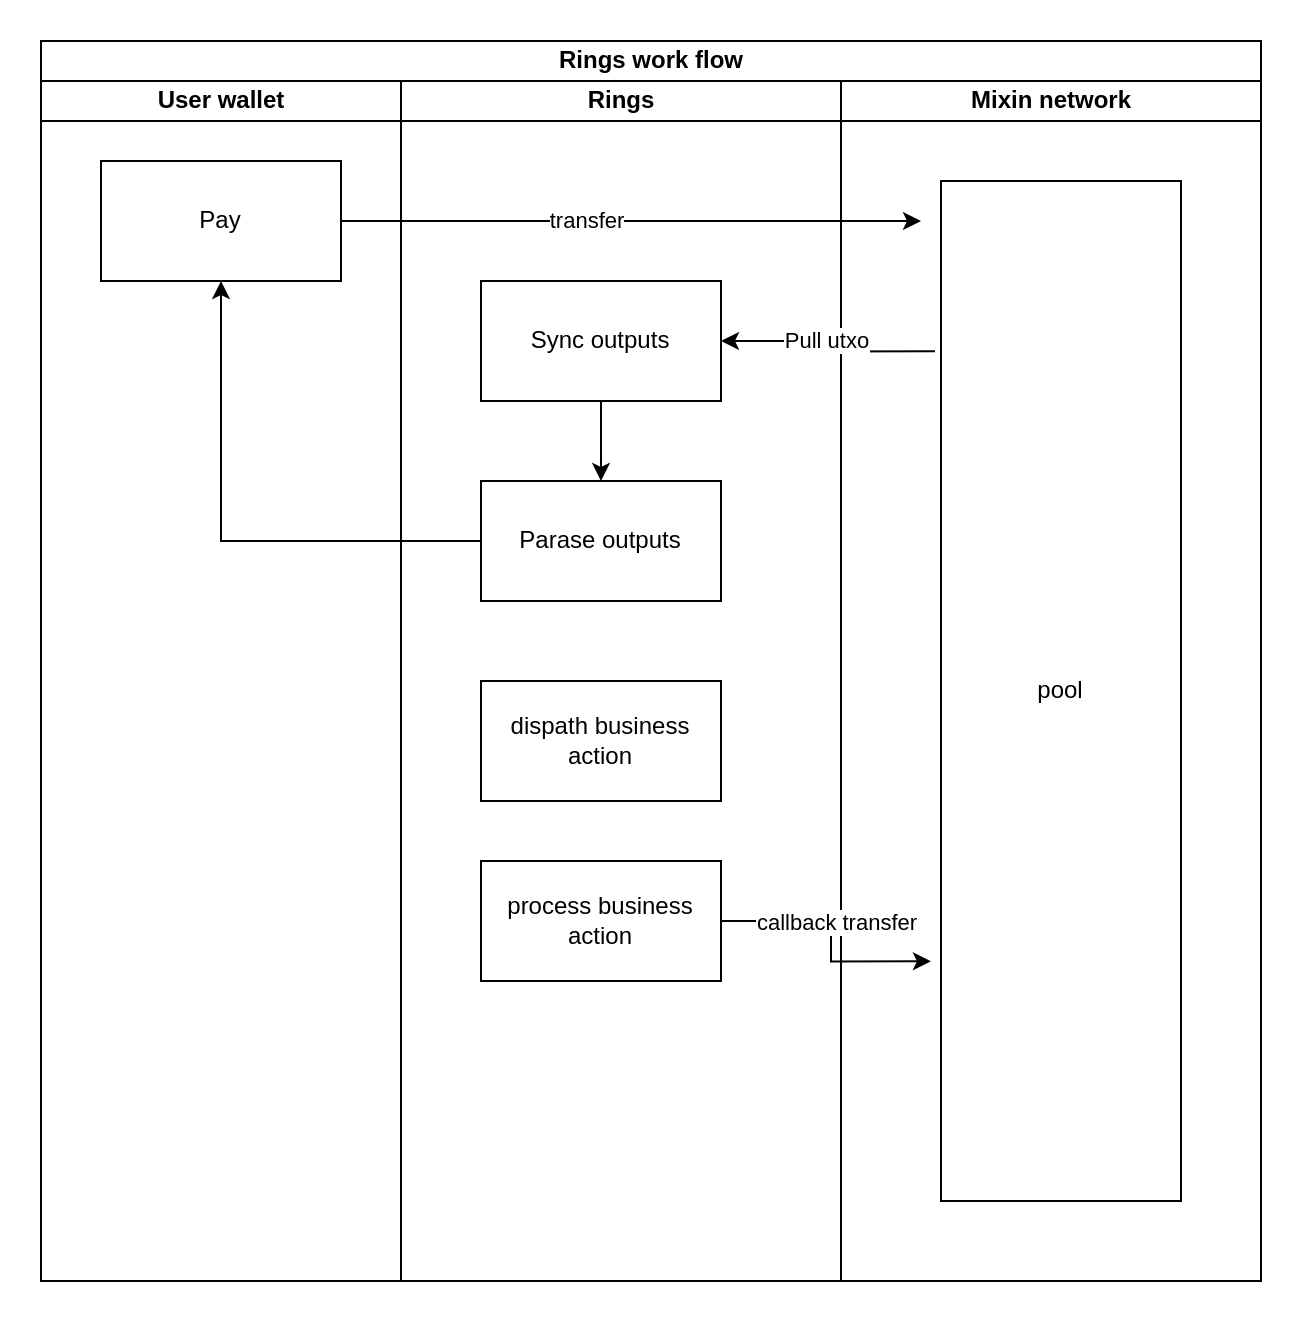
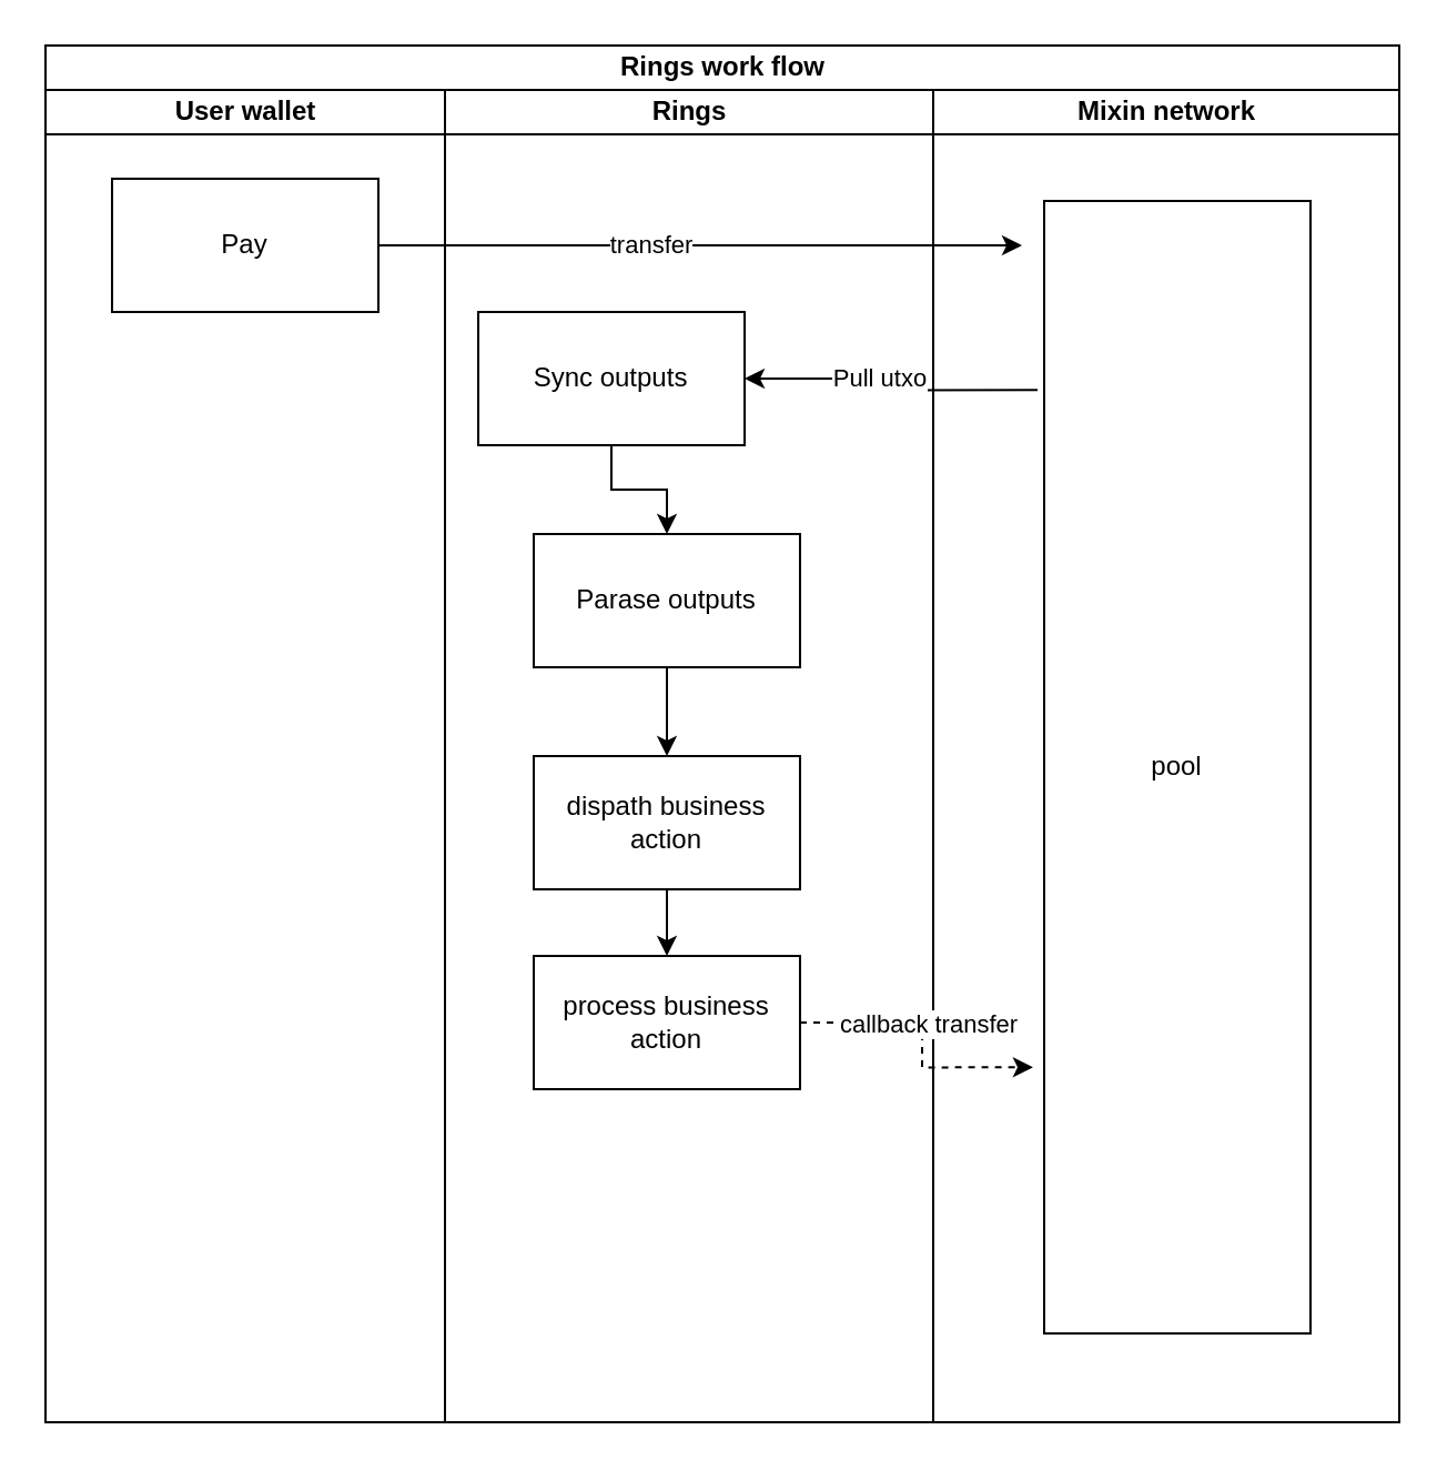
  <mxCell id="0" />
  <mxCell id="1" parent="0" />
  <mxCell id="2" value="Rings work flow" style="swimlane;html=1;childLayout=stackLayout;resizeParent=1;resizeParentMax=0;startSize=20;" parent="1" vertex="1"><mxGeometry x="20" y="20" width="610" height="620" as="geometry" /></mxCell>
  <mxCell id="3" value="User wallet" style="swimlane;html=1;startSize=20;" parent="2" vertex="1"><mxGeometry y="20" width="180" height="600" as="geometry" /></mxCell>
  <mxCell id="4" value="Pay" style="rounded=0;whiteSpace=wrap;html=1;" parent="3" vertex="1"><mxGeometry x="30" y="40" width="120" height="60" as="geometry" /></mxCell>
  <mxCell id="5" value="Rings" style="swimlane;html=1;startSize=20;" parent="2" vertex="1"><mxGeometry x="180" y="20" width="220" height="600" as="geometry" /></mxCell>
  <mxCell id="6" style="edgeStyle=orthogonalEdgeStyle;rounded=0;orthogonalLoop=1;jettySize=auto;html=1;entryX=0.5;entryY=0;entryDx=0;entryDy=0;" parent="5" source="7" target="9" edge="1"><mxGeometry relative="1" as="geometry" /></mxCell>
- <mxCell id="7" value="Sync outputs" style="rounded=0;whiteSpace=wrap;html=1;" parent="5" vertex="1"><mxGeometry x="40" y="100" width="120" height="60" as="geometry" /></mxCell>
- <mxCell id="8" style="edgeStyle=orthogonalEdgeStyle;rounded=0;orthogonalLoop=1;jettySize=auto;html=1;" parent="5" source="9" target="4" edge="1"><mxGeometry relative="1" as="geometry" /></mxCell>
+ <mxCell id="7" value="Sync outputs" style="rounded=0;whiteSpace=wrap;html=1;" parent="5" vertex="1"><mxGeometry x="15" y="100" width="120" height="60" as="geometry" /></mxCell>
+ <mxCell id="8" style="edgeStyle=orthogonalEdgeStyle;rounded=0;orthogonalLoop=1;jettySize=auto;html=1;entryX=0.5;entryY=0;entryDx=0;entryDy=0;" parent="5" source="9" target="11" edge="1"><mxGeometry relative="1" as="geometry" /></mxCell>
  <mxCell id="9" value="Parase outputs" style="rounded=0;whiteSpace=wrap;html=1;" parent="5" vertex="1"><mxGeometry x="40" y="200" width="120" height="60" as="geometry" /></mxCell>
+ <mxCell id="10" style="edgeStyle=orthogonalEdgeStyle;rounded=0;orthogonalLoop=1;jettySize=auto;html=1;entryX=0.5;entryY=0;entryDx=0;entryDy=0;" parent="5" source="11" target="12" edge="1"><mxGeometry relative="1" as="geometry" /></mxCell>
  <mxCell id="11" value="dispath business action" style="rounded=0;whiteSpace=wrap;html=1;" parent="5" vertex="1"><mxGeometry x="40" y="300" width="120" height="60" as="geometry" /></mxCell>
  <mxCell id="12" value="process business action" style="rounded=0;whiteSpace=wrap;html=1;" parent="5" vertex="1"><mxGeometry x="40" y="390" width="120" height="60" as="geometry" /></mxCell>
  <mxCell id="13" value="Mixin network" style="swimlane;html=1;startSize=20;" parent="2" vertex="1"><mxGeometry x="400" y="20" width="210" height="600" as="geometry" /></mxCell>
  <mxCell id="14" value="pool" style="rounded=0;whiteSpace=wrap;html=1;" parent="13" vertex="1"><mxGeometry x="50" y="50" width="120" height="510" as="geometry" /></mxCell>
  <mxCell id="15" style="edgeStyle=orthogonalEdgeStyle;rounded=0;orthogonalLoop=1;jettySize=auto;html=1;exitX=0.5;exitY=1;exitDx=0;exitDy=0;" parent="13" source="14" target="14" edge="1"><mxGeometry relative="1" as="geometry" /></mxCell>
  <mxCell id="16" style="edgeStyle=orthogonalEdgeStyle;rounded=0;orthogonalLoop=1;jettySize=auto;html=1;entryX=1;entryY=0.5;entryDx=0;entryDy=0;exitX=-0.025;exitY=0.167;exitDx=0;exitDy=0;exitPerimeter=0;" parent="2" source="14" target="7" edge="1"><mxGeometry relative="1" as="geometry" /></mxCell>
  <mxCell id="17" value="Pull utxo" style="edgeLabel;html=1;align=center;verticalAlign=middle;resizable=0;points=[];" parent="16" vertex="1" connectable="0"><mxGeometry x="0.338" y="-2" relative="1" as="geometry"><mxPoint x="15.76" y="1.95" as="offset" /></mxGeometry></mxCell>
- <mxCell id="18" style="edgeStyle=orthogonalEdgeStyle;rounded=0;orthogonalLoop=1;jettySize=auto;html=1;entryX=-0.042;entryY=0.765;entryDx=0;entryDy=0;entryPerimeter=0;" parent="2" source="12" target="14" edge="1"><mxGeometry relative="1" as="geometry" /></mxCell>
+ <mxCell id="18" style="edgeStyle=orthogonalEdgeStyle;rounded=0;orthogonalLoop=1;jettySize=auto;html=1;entryX=-0.042;entryY=0.765;entryDx=0;entryDy=0;entryPerimeter=0;dashed=1;" parent="2" source="12" target="14" edge="1"><mxGeometry relative="1" as="geometry" /></mxCell>
  <mxCell id="19" value="callback transfer" style="edgeLabel;html=1;align=center;verticalAlign=middle;resizable=0;points=[];" parent="18" vertex="1" connectable="0"><mxGeometry x="-0.296" y="-3" relative="1" as="geometry"><mxPoint x="13" y="-3" as="offset" /></mxGeometry></mxCell>
  <mxCell id="20" style="edgeStyle=orthogonalEdgeStyle;rounded=0;orthogonalLoop=1;jettySize=auto;html=1;" parent="1" source="4" edge="1"><mxGeometry relative="1" as="geometry"><mxPoint x="460" y="110" as="targetPoint" /></mxGeometry></mxCell>
  <mxCell id="21" value="transfer" style="edgeLabel;html=1;align=center;verticalAlign=middle;resizable=0;points=[];" parent="20" vertex="1" connectable="0"><mxGeometry x="-0.159" y="1" relative="1" as="geometry"><mxPoint as="offset" /></mxGeometry></mxCell>
